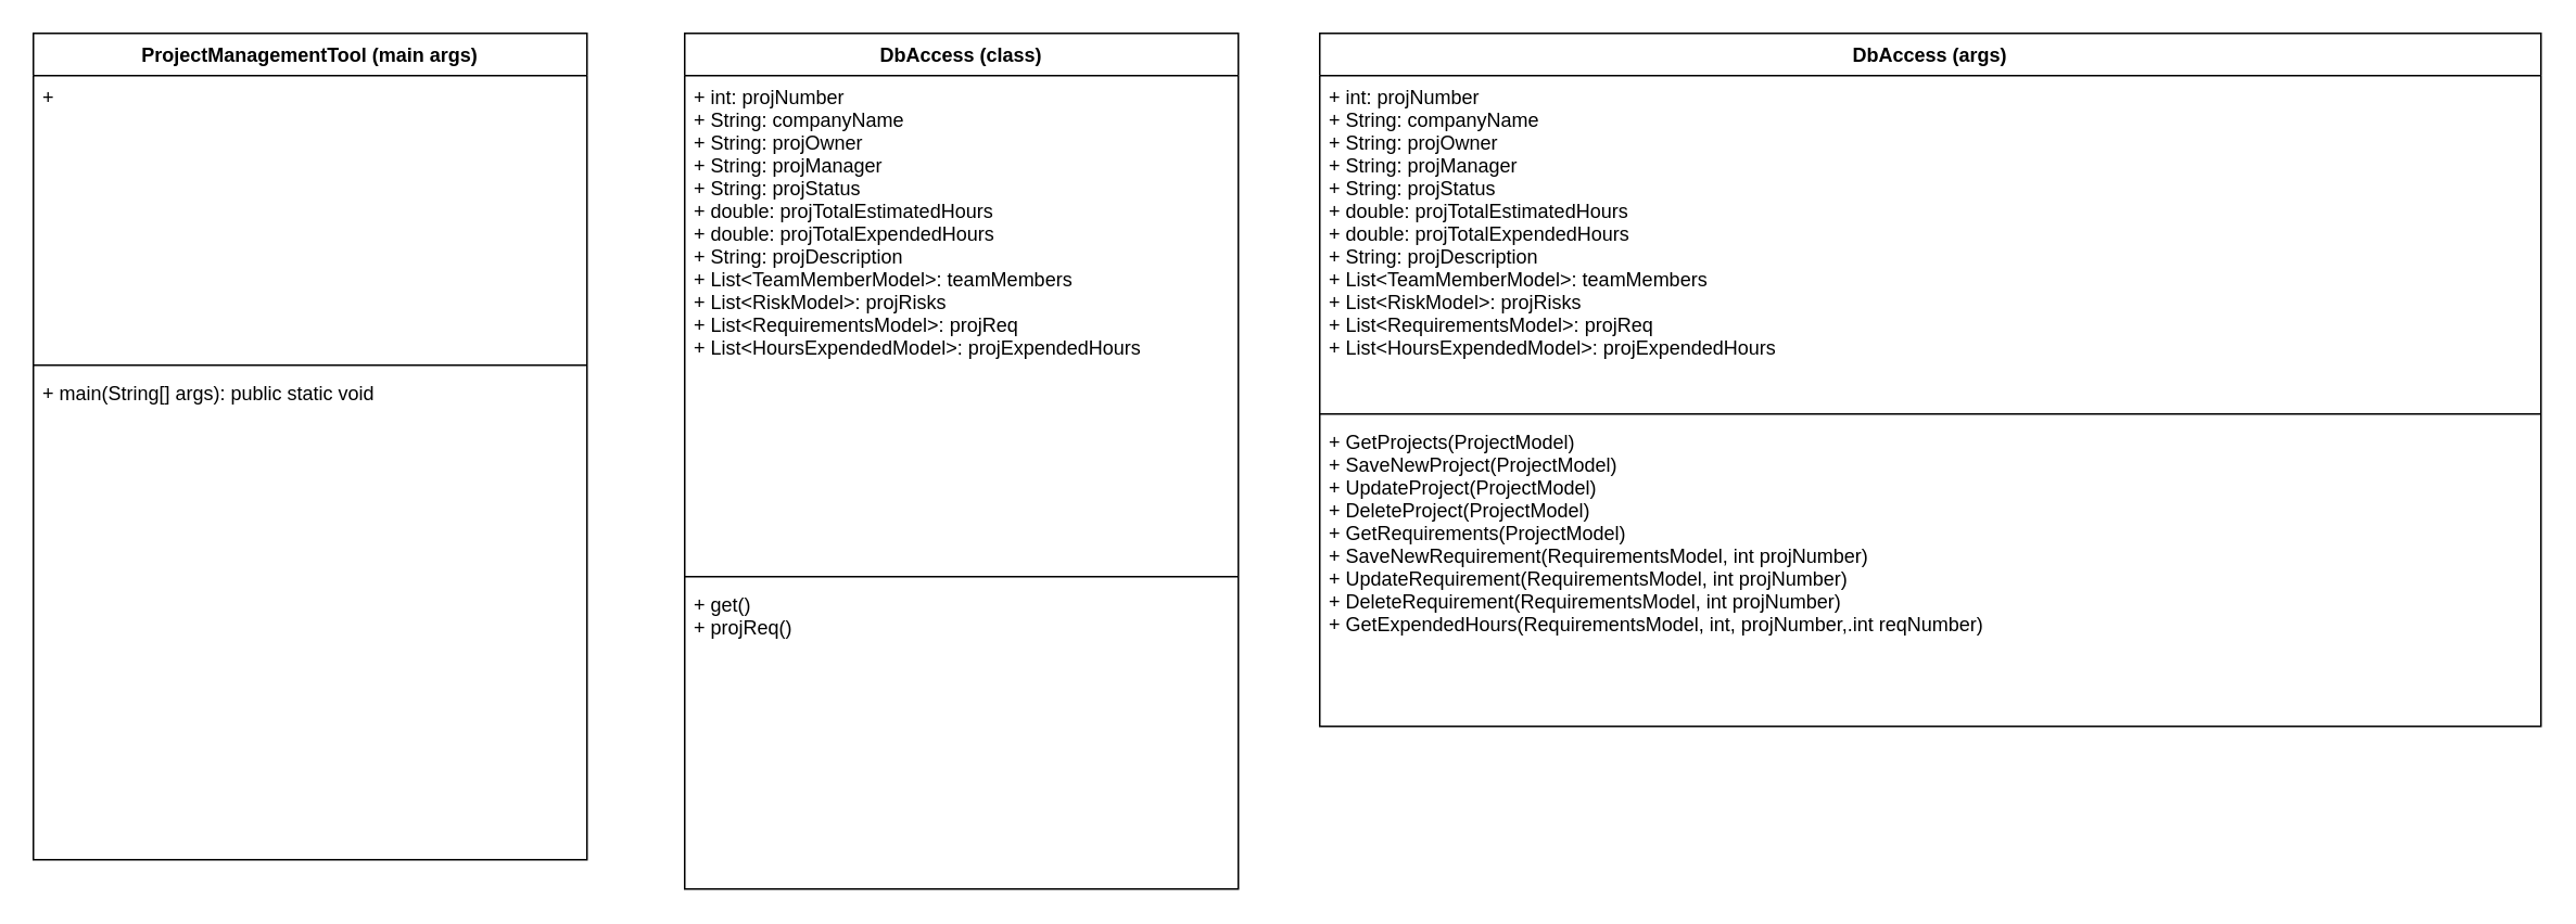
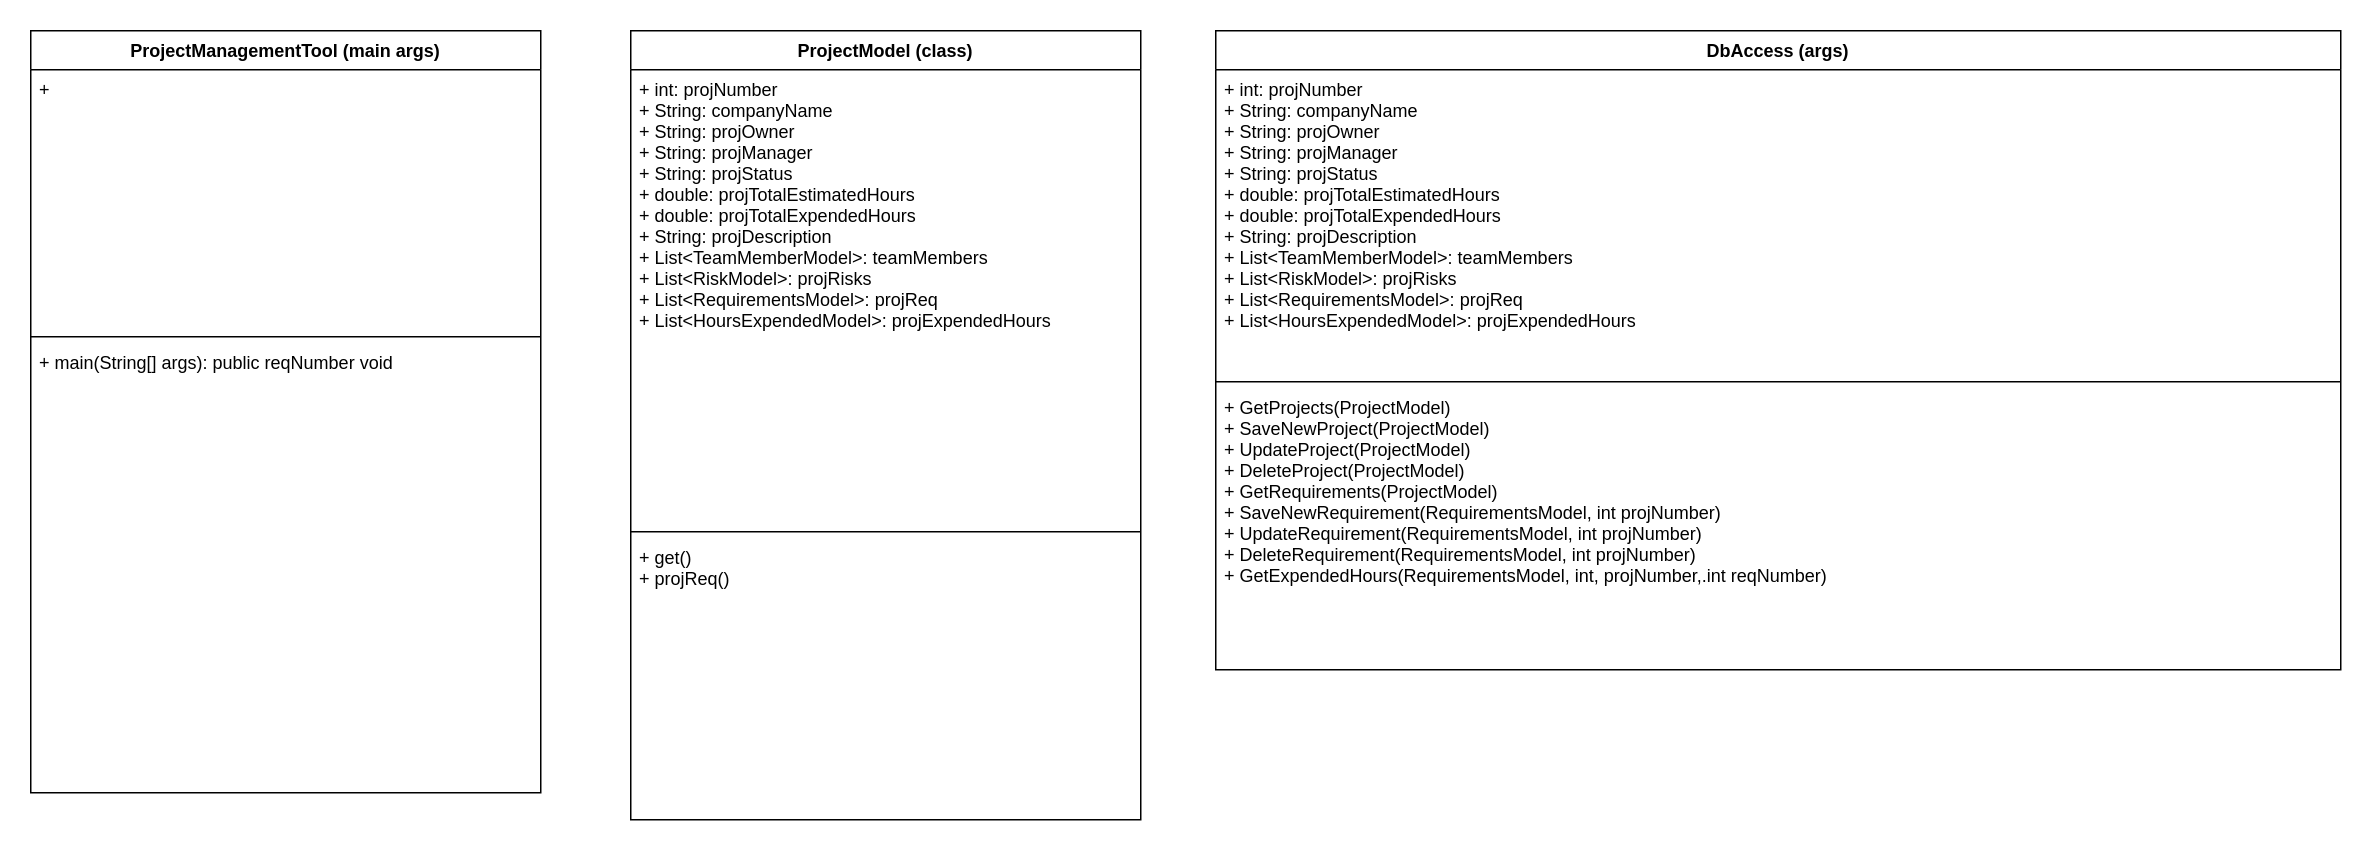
  <mxCell id="0" />
  <mxCell id="1" parent="0" />
  <mxCell id="2" value="ProjectManagementTool (main args)" style="swimlane;fontStyle=1;align=center;verticalAlign=top;childLayout=stackLayout;horizontal=1;startSize=26;horizontalStack=0;resizeParent=1;resizeParentMax=0;resizeLast=0;collapsible=1;marginBottom=0;" vertex="1" parent="1"><mxGeometry x="20" y="20" width="340" height="508" as="geometry" /></mxCell>
  <mxCell id="3" value="+" style="text;strokeColor=none;fillColor=none;align=left;verticalAlign=top;spacingLeft=4;spacingRight=4;overflow=hidden;rotatable=0;points=[[0,0.5],[1,0.5]];portConstraint=eastwest;" vertex="1" parent="2"><mxGeometry y="26" width="340" height="174" as="geometry" /></mxCell>
  <mxCell id="4" value="" style="line;strokeWidth=1;fillColor=none;align=left;verticalAlign=middle;spacingTop=-1;spacingLeft=3;spacingRight=3;rotatable=0;labelPosition=right;points=[];portConstraint=eastwest;strokeColor=inherit;" vertex="1" parent="2"><mxGeometry y="200" width="340" height="8" as="geometry" /></mxCell>
- <mxCell id="5" value="+ main(String[] args): public static void" style="text;strokeColor=none;fillColor=none;align=left;verticalAlign=top;spacingLeft=4;spacingRight=4;overflow=hidden;rotatable=0;points=[[0,0.5],[1,0.5]];portConstraint=eastwest;" vertex="1" parent="2"><mxGeometry y="208" width="340" height="300" as="geometry" /></mxCell>
- <mxCell id="6" value="DbAccess (class)" style="swimlane;fontStyle=1;align=center;verticalAlign=top;childLayout=stackLayout;horizontal=1;startSize=26;horizontalStack=0;resizeParent=1;resizeParentMax=0;resizeLast=0;collapsible=1;marginBottom=0;" vertex="1" parent="1"><mxGeometry x="420" y="20" width="340" height="526" as="geometry" /></mxCell>
+ <mxCell id="5" value="+ main(String[] args): public reqNumber void" style="text;strokeColor=none;fillColor=none;align=left;verticalAlign=top;spacingLeft=4;spacingRight=4;overflow=hidden;rotatable=0;points=[[0,0.5],[1,0.5]];portConstraint=eastwest;" vertex="1" parent="2"><mxGeometry y="208" width="340" height="300" as="geometry" /></mxCell>
+ <mxCell id="6" value="ProjectModel (class)" style="swimlane;fontStyle=1;align=center;verticalAlign=top;childLayout=stackLayout;horizontal=1;startSize=26;horizontalStack=0;resizeParent=1;resizeParentMax=0;resizeLast=0;collapsible=1;marginBottom=0;" vertex="1" parent="1"><mxGeometry x="420" y="20" width="340" height="526" as="geometry" /></mxCell>
  <mxCell id="7" value="+ int: projNumber&#10;+ String: companyName            &#10;+ String: projOwner&#10;+ String: projManager&#10;+ String: projStatus&#10;+ double: projTotalEstimatedHours&#10;+ double: projTotalExpendedHours&#10;+ String: projDescription&#10;+ List&lt;TeamMemberModel&gt;: teamMembers &#10;+ List&lt;RiskModel&gt;: projRisks&#10;+ List&lt;RequirementsModel&gt;: projReq&#10;+ List&lt;HoursExpendedModel&gt;: projExpendedHours&#10;" style="text;strokeColor=none;fillColor=none;align=left;verticalAlign=top;spacingLeft=4;spacingRight=4;overflow=hidden;rotatable=0;points=[[0,0.5],[1,0.5]];portConstraint=eastwest;" vertex="1" parent="6"><mxGeometry y="26" width="340" height="304" as="geometry" /></mxCell>
  <mxCell id="8" value="" style="line;strokeWidth=1;fillColor=none;align=left;verticalAlign=middle;spacingTop=-1;spacingLeft=3;spacingRight=3;rotatable=0;labelPosition=right;points=[];portConstraint=eastwest;strokeColor=inherit;" vertex="1" parent="6"><mxGeometry y="330" width="340" height="8" as="geometry" /></mxCell>
  <mxCell id="9" value="+ get()&#10;+ projReq()" style="text;strokeColor=none;fillColor=none;align=left;verticalAlign=top;spacingLeft=4;spacingRight=4;overflow=hidden;rotatable=0;points=[[0,0.5],[1,0.5]];portConstraint=eastwest;" vertex="1" parent="6"><mxGeometry y="338" width="340" height="188" as="geometry" /></mxCell>
  <mxCell id="10" value="DbAccess (args)" style="swimlane;fontStyle=1;align=center;verticalAlign=top;childLayout=stackLayout;horizontal=1;startSize=26;horizontalStack=0;resizeParent=1;resizeParentMax=0;resizeLast=0;collapsible=1;marginBottom=0;" vertex="1" parent="1"><mxGeometry x="810" y="20" width="750" height="426" as="geometry" /></mxCell>
  <mxCell id="11" value="+ int: projNumber&#10;+ String: companyName            &#10;+ String: projOwner&#10;+ String: projManager&#10;+ String: projStatus&#10;+ double: projTotalEstimatedHours&#10;+ double: projTotalExpendedHours&#10;+ String: projDescription&#10;+ List&lt;TeamMemberModel&gt;: teamMembers &#10;+ List&lt;RiskModel&gt;: projRisks&#10;+ List&lt;RequirementsModel&gt;: projReq&#10;+ List&lt;HoursExpendedModel&gt;: projExpendedHours&#10;" style="text;strokeColor=none;fillColor=none;align=left;verticalAlign=top;spacingLeft=4;spacingRight=4;overflow=hidden;rotatable=0;points=[[0,0.5],[1,0.5]];portConstraint=eastwest;" vertex="1" parent="10"><mxGeometry y="26" width="750" height="204" as="geometry" /></mxCell>
  <mxCell id="12" value="" style="line;strokeWidth=1;fillColor=none;align=left;verticalAlign=middle;spacingTop=-1;spacingLeft=3;spacingRight=3;rotatable=0;labelPosition=right;points=[];portConstraint=eastwest;strokeColor=inherit;" vertex="1" parent="10"><mxGeometry y="230" width="750" height="8" as="geometry" /></mxCell>
  <mxCell id="13" value="+ GetProjects(ProjectModel)&#10;+ SaveNewProject(ProjectModel)&#10;+ UpdateProject(ProjectModel)&#10;+ DeleteProject(ProjectModel)&#10;+ GetRequirements(ProjectModel)&#10;+ SaveNewRequirement(RequirementsModel, int projNumber)&#10;+ UpdateRequirement(RequirementsModel, int projNumber)&#10;+ DeleteRequirement(RequirementsModel, int projNumber)&#10;+ GetExpendedHours(RequirementsModel, int, projNumber,.int reqNumber)&#10;" style="text;strokeColor=none;fillColor=none;align=left;verticalAlign=top;spacingLeft=4;spacingRight=4;overflow=hidden;rotatable=0;points=[[0,0.5],[1,0.5]];portConstraint=eastwest;" vertex="1" parent="10"><mxGeometry y="238" width="750" height="188" as="geometry" /></mxCell>
